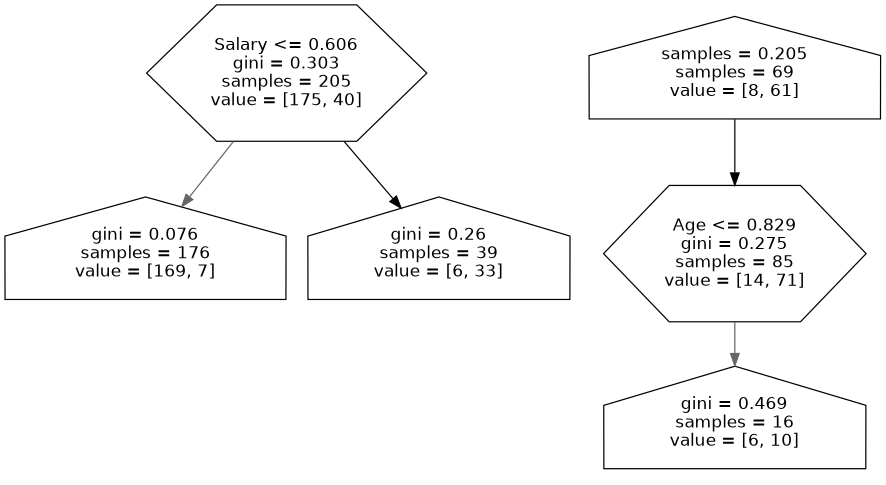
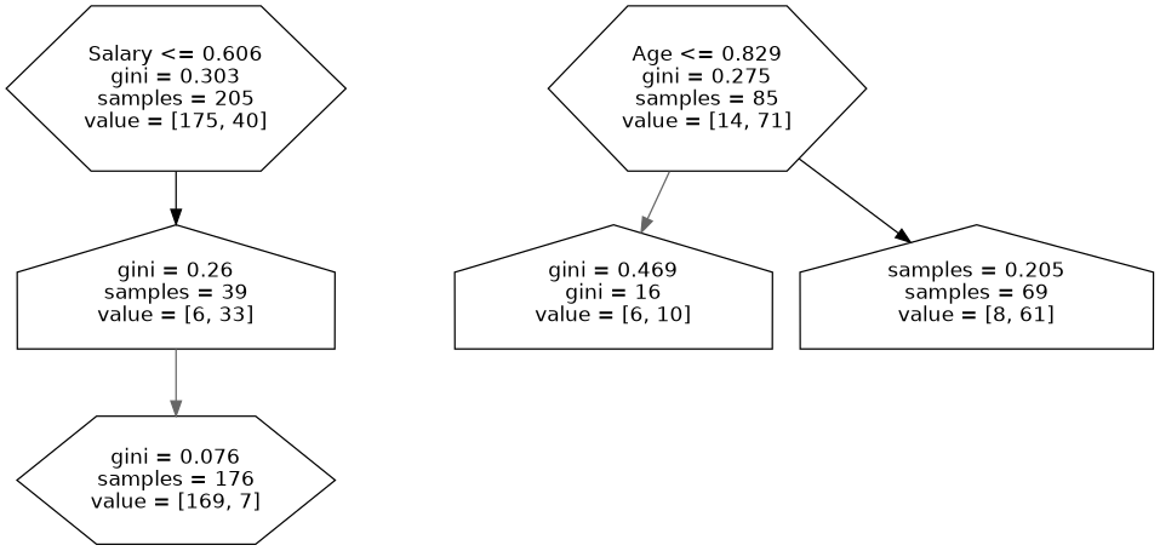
  digraph {
    node [fontname=helvetica shape=hexagon]
    edge [color=gray40 fontname=helvetica]
    n1 [label="Salary <= 0.606\ngini = 0.303\nsamples = 205\nvalue = [175, 40]"]
-   n2 [label="gini = 0.076\nsamples = 176\nvalue = [169, 7]" shape=house]
+   n2 [label="gini = 0.076\nsamples = 176\nvalue = [169, 7]"]
    n3 [label="gini = 0.26\nsamples = 39\nvalue = [6, 33]" shape=house]
    n4 [label="Age <= 0.829\ngini = 0.275\nsamples = 85\nvalue = [14, 71]"]
-   n5 [label="gini = 0.469\nsamples = 16\nvalue = [6, 10]" shape=house]
+   n5 [label="gini = 0.469\ngini = 16\nvalue = [6, 10]" shape=house]
    n6 [label="samples = 0.205\nsamples = 69\nvalue = [8, 61]" shape=house]
-   n1 -> n2
+   n3 -> n2
    n1 -> n3 [color=black]
    n4 -> n5
-   n6 -> n4 [color=black]
+   n4 -> n6 [color=black]
  }
